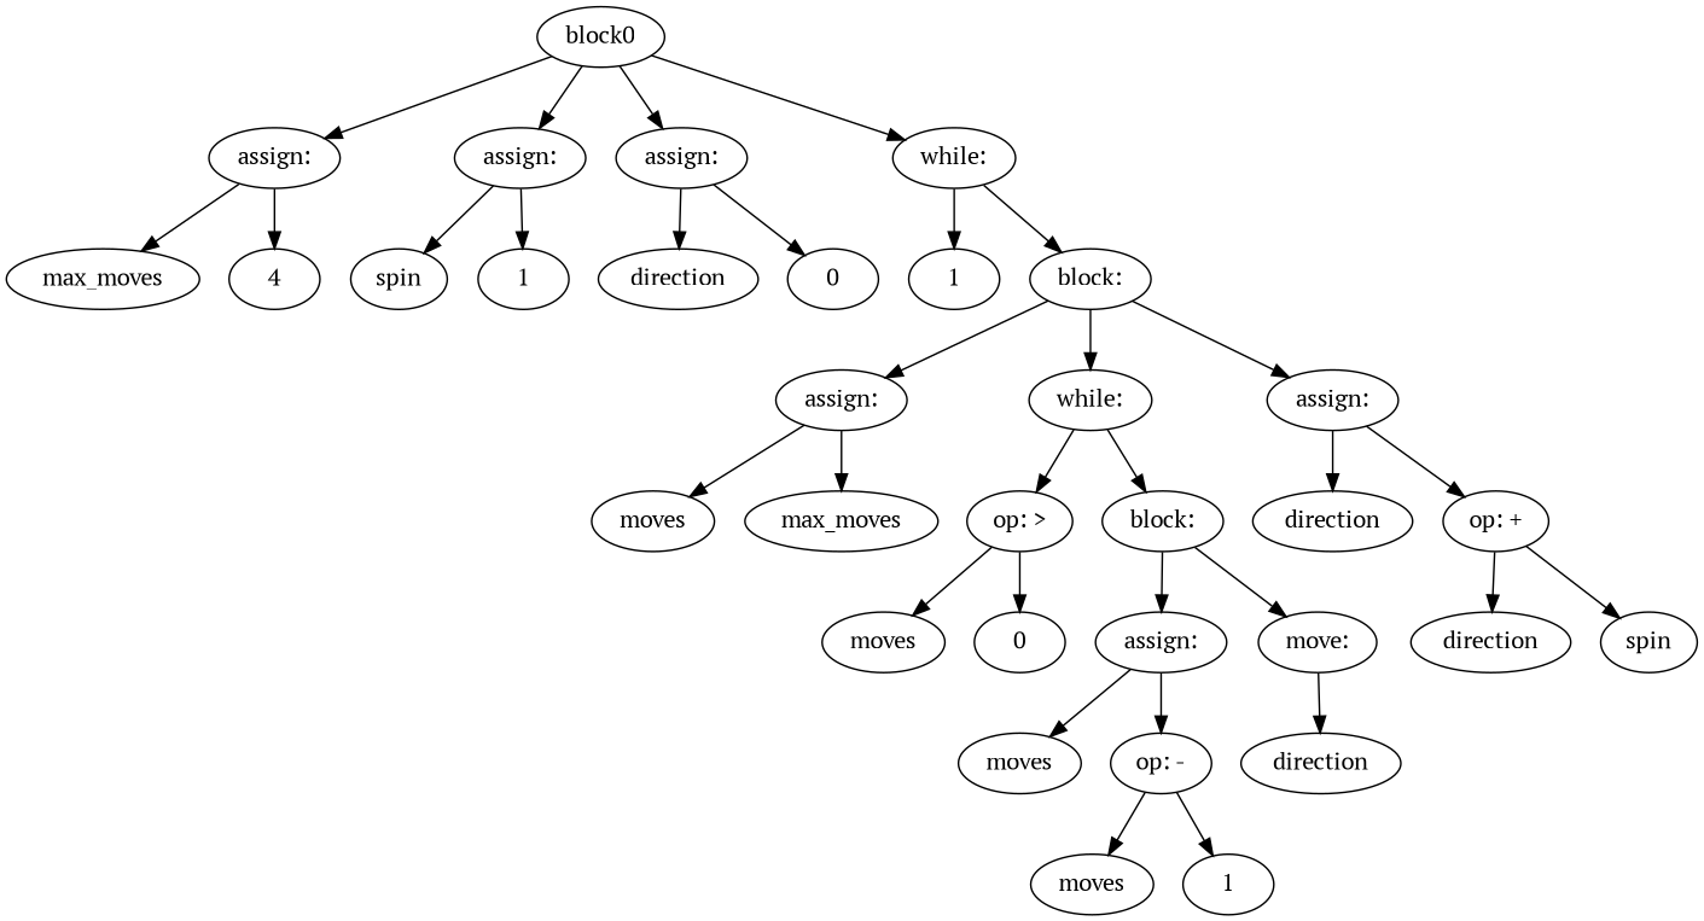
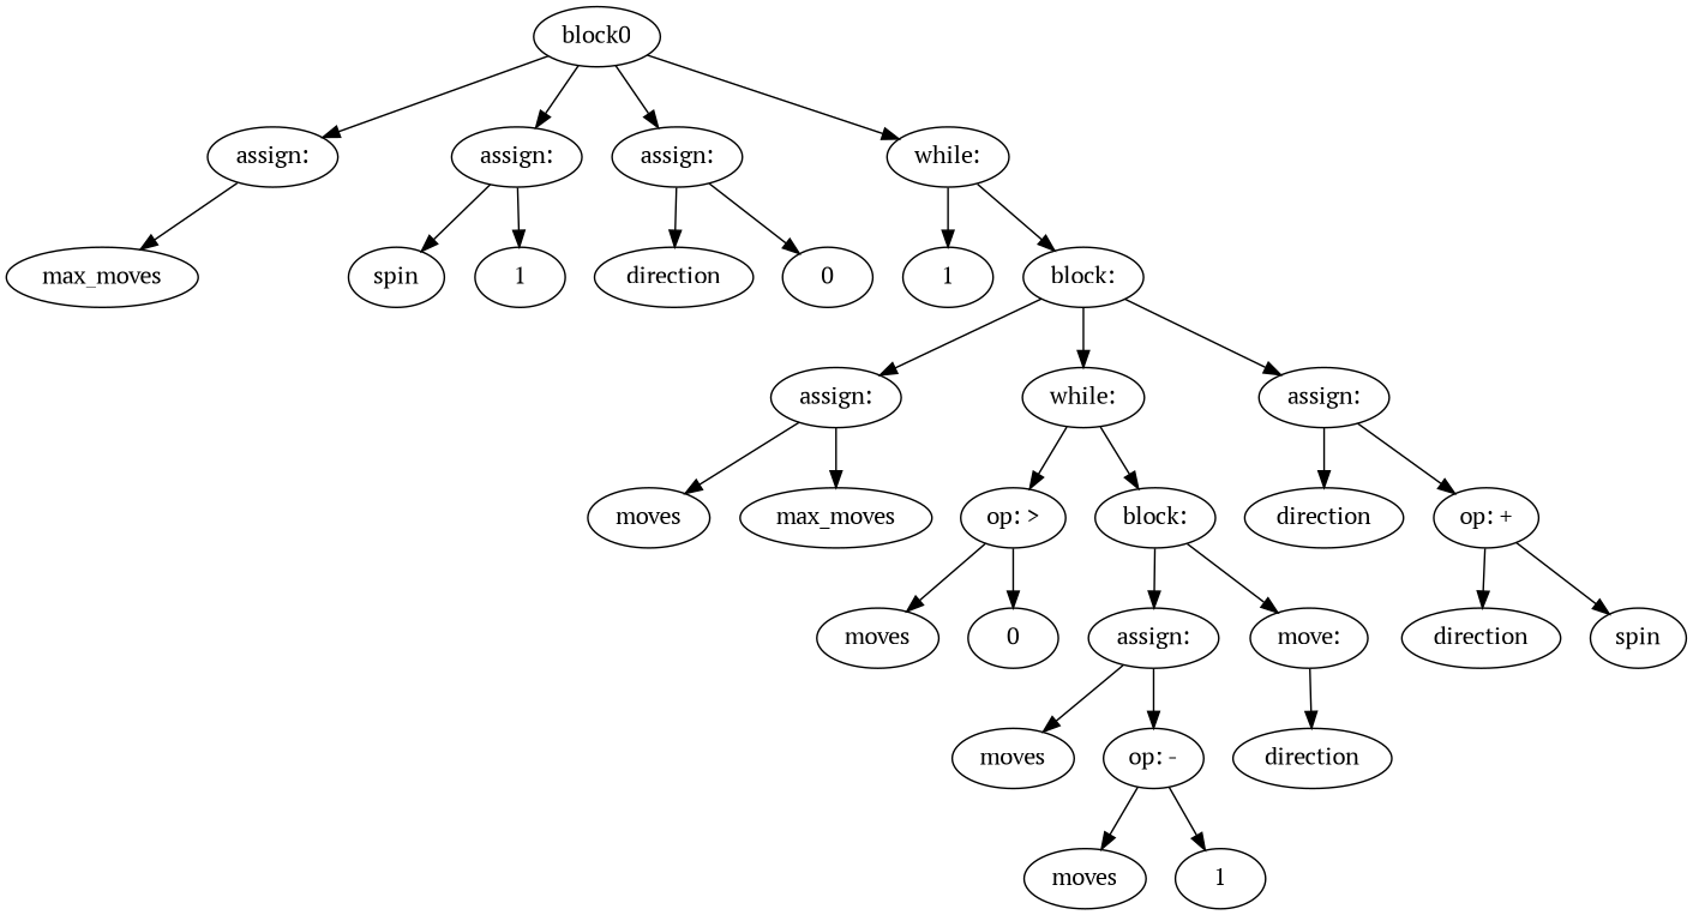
  digraph {
    fontname="PT Serif"
    node [fontname="PT Serif"]
    edge [fontname="PT Serif"]
    n1 [label="assign:"]
    n2 [label=max_moves]
-   n3 [label=4]
    n4 [label=block0]
    n5 [label="assign:"]
    n6 [label="assign:"]
    n7 [label="while:"]
    n8 [label=spin]
    n9 [label=1]
    n10 [label=direction]
    n11 [label=0]
    n12 [label=1]
    n13 [label="block:"]
    n14 [label="assign:"]
    n15 [label="while:"]
    n16 [label="assign:"]
    n17 [label=moves]
    n18 [label=max_moves]
    n19 [label="op: >"]
    n20 [label="block:"]
    n21 [label=direction]
    n22 [label="op: +"]
    n23 [label=moves]
    n24 [label=0]
    n25 [label="assign:"]
    n26 [label="move:"]
    n27 [label=moves]
    n28 [label="op: -"]
    n29 [label=direction]
    n30 [label=moves]
    n31 [label=1]
    n32 [label=direction]
    n33 [label=spin]
    n1 -> n2
-   n1 -> n3
    n4 -> n1
    n4 -> n5
    n4 -> n6
    n4 -> n7
    n5 -> n8
    n5 -> n9
    n6 -> n10
    n6 -> n11
    n7 -> n12
    n7 -> n13
    n13 -> n14
    n13 -> n15
    n13 -> n16
    n14 -> n17
    n14 -> n18
    n15 -> n19
    n15 -> n20
    n16 -> n21
    n16 -> n22
    n19 -> n23
    n19 -> n24
    n20 -> n25
    n20 -> n26
    n22 -> n32
    n22 -> n33
    n25 -> n27
    n25 -> n28
    n26 -> n29
    n28 -> n30
    n28 -> n31
  }
